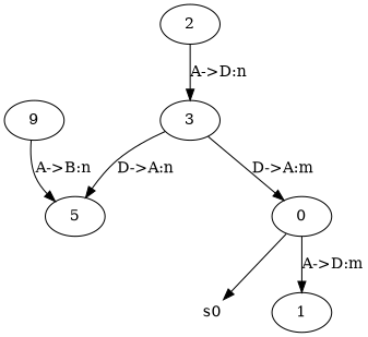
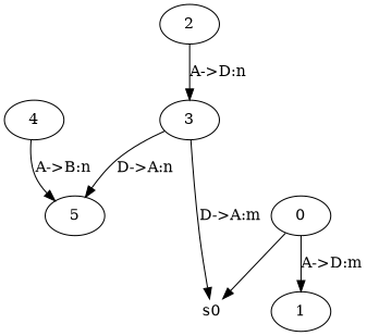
  digraph {
    s0 [height=0 shape=none width=0]
    0
    1
    2
    3
    5
-   4 [label=9]
+   4
    0 -> s0
    0 -> 1 [label="A->D:m"]
    2 -> 3 [label="A->D:n"]
-   3 -> 0 [label="D->A:m"]
+   3 -> s0 [label="D->A:m"]
    3 -> 5 [label="D->A:n"]
    4 -> 5 [label="A->B:n"]
  }
